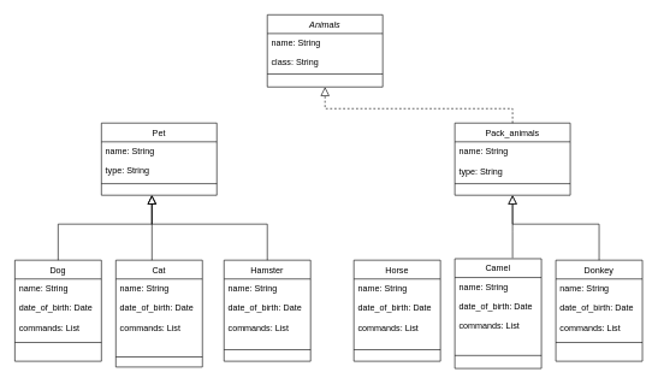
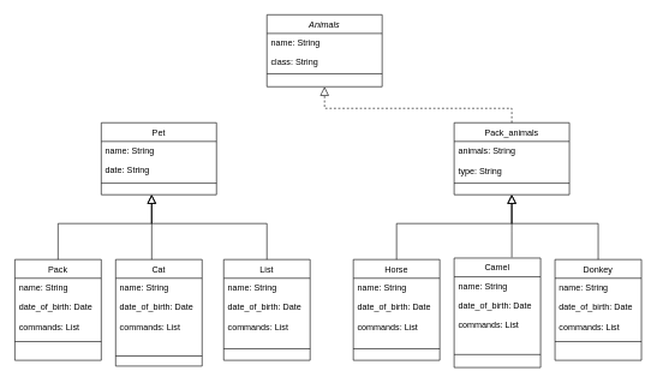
  <mxCell id="0" />
  <mxCell id="1" parent="0" />
  <mxCell id="2" value="Animals" style="swimlane;fontStyle=2;align=center;verticalAlign=top;childLayout=stackLayout;horizontal=1;startSize=26;horizontalStack=0;resizeParent=1;resizeLast=0;collapsible=1;marginBottom=0;rounded=0;shadow=0;strokeWidth=1;" parent="1" vertex="1"><mxGeometry x="370" y="20" width="160" height="100" as="geometry"><mxRectangle x="280" y="80" width="160" height="26" as="alternateBounds" /></mxGeometry></mxCell>
  <mxCell id="3" value="name: String" style="text;align=left;verticalAlign=top;spacingLeft=4;spacingRight=4;overflow=hidden;rotatable=0;points=[[0,0.5],[1,0.5]];portConstraint=eastwest;" parent="2" vertex="1"><mxGeometry y="26" width="160" height="26" as="geometry" /></mxCell>
  <mxCell id="4" value="class: String" style="text;align=left;verticalAlign=top;spacingLeft=4;spacingRight=4;overflow=hidden;rotatable=0;points=[[0,0.5],[1,0.5]];portConstraint=eastwest;rounded=0;shadow=0;html=0;" parent="2" vertex="1"><mxGeometry y="52" width="160" height="26" as="geometry" /></mxCell>
  <mxCell id="5" value="" style="line;html=1;strokeWidth=1;align=left;verticalAlign=middle;spacingTop=-1;spacingLeft=3;spacingRight=3;rotatable=0;labelPosition=right;points=[];portConstraint=eastwest;" parent="2" vertex="1"><mxGeometry y="78" width="160" height="8" as="geometry" /></mxCell>
  <mxCell id="6" value="Pet" style="swimlane;fontStyle=0;align=center;verticalAlign=top;childLayout=stackLayout;horizontal=1;startSize=26;horizontalStack=0;resizeParent=1;resizeLast=0;collapsible=1;marginBottom=0;rounded=0;shadow=0;strokeWidth=1;" parent="1" vertex="1"><mxGeometry x="140" y="170" width="160" height="100" as="geometry"><mxRectangle x="50" y="230" width="160" height="26" as="alternateBounds" /></mxGeometry></mxCell>
  <mxCell id="7" value="name: String" style="text;align=left;verticalAlign=top;spacingLeft=4;spacingRight=4;overflow=hidden;rotatable=0;points=[[0,0.5],[1,0.5]];portConstraint=eastwest;" parent="6" vertex="1"><mxGeometry y="26" width="160" height="26" as="geometry" /></mxCell>
- <mxCell id="8" value="type: String" style="text;align=left;verticalAlign=top;spacingLeft=4;spacingRight=4;overflow=hidden;rotatable=0;points=[[0,0.5],[1,0.5]];portConstraint=eastwest;rounded=0;shadow=0;html=0;" parent="6" vertex="1"><mxGeometry y="52" width="160" height="28" as="geometry" /></mxCell>
+ <mxCell id="8" value="date: String" style="text;align=left;verticalAlign=top;spacingLeft=4;spacingRight=4;overflow=hidden;rotatable=0;points=[[0,0.5],[1,0.5]];portConstraint=eastwest;rounded=0;shadow=0;html=0;" parent="6" vertex="1"><mxGeometry y="52" width="160" height="28" as="geometry" /></mxCell>
  <mxCell id="9" value="" style="line;html=1;strokeWidth=1;align=left;verticalAlign=middle;spacingTop=-1;spacingLeft=3;spacingRight=3;rotatable=0;labelPosition=right;points=[];portConstraint=eastwest;" parent="6" vertex="1"><mxGeometry y="80" width="160" height="8" as="geometry" /></mxCell>
  <mxCell id="10" value="Pack_animals" style="swimlane;fontStyle=0;align=center;verticalAlign=top;childLayout=stackLayout;horizontal=1;startSize=26;horizontalStack=0;resizeParent=1;resizeLast=0;collapsible=1;marginBottom=0;rounded=0;shadow=0;strokeWidth=1;" parent="1" vertex="1"><mxGeometry x="630" y="170" width="160" height="100" as="geometry"><mxRectangle x="340" y="380" width="170" height="26" as="alternateBounds" /></mxGeometry></mxCell>
- <mxCell id="11" value="name: String&#10;&#10;type: String" style="text;align=left;verticalAlign=top;spacingLeft=4;spacingRight=4;overflow=hidden;rotatable=0;points=[[0,0.5],[1,0.5]];portConstraint=eastwest;" parent="10" vertex="1"><mxGeometry y="26" width="160" height="54" as="geometry" /></mxCell>
+ <mxCell id="11" value="animals: String&#10;&#10;type: String" style="text;align=left;verticalAlign=top;spacingLeft=4;spacingRight=4;overflow=hidden;rotatable=0;points=[[0,0.5],[1,0.5]];portConstraint=eastwest;" parent="10" vertex="1"><mxGeometry y="26" width="160" height="54" as="geometry" /></mxCell>
  <mxCell id="12" value="" style="line;html=1;strokeWidth=1;align=left;verticalAlign=middle;spacingTop=-1;spacingLeft=3;spacingRight=3;rotatable=0;labelPosition=right;points=[];portConstraint=eastwest;" parent="10" vertex="1"><mxGeometry y="80" width="160" height="8" as="geometry" /></mxCell>
  <mxCell id="13" value="" style="endArrow=block;endSize=10;endFill=0;shadow=0;strokeWidth=1;rounded=0;edgeStyle=elbowEdgeStyle;elbow=vertical;dashed=1;" parent="1" source="10" target="2" edge="1"><mxGeometry width="160" relative="1" as="geometry"><mxPoint x="300" y="313" as="sourcePoint" /><mxPoint x="400" y="211" as="targetPoint" /><Array as="points"><mxPoint x="450" y="150" /></Array></mxGeometry></mxCell>
- <mxCell id="14" value="Dog" style="swimlane;fontStyle=0;align=center;verticalAlign=top;childLayout=stackLayout;horizontal=1;startSize=26;horizontalStack=0;resizeParent=1;resizeLast=0;collapsible=1;marginBottom=0;rounded=0;shadow=0;strokeWidth=1;" parent="1" vertex="1"><mxGeometry x="20" y="360" width="120" height="140" as="geometry"><mxRectangle x="130" y="380" width="160" height="26" as="alternateBounds" /></mxGeometry></mxCell>
+ <mxCell id="14" value="Pack" style="swimlane;fontStyle=0;align=center;verticalAlign=top;childLayout=stackLayout;horizontal=1;startSize=26;horizontalStack=0;resizeParent=1;resizeLast=0;collapsible=1;marginBottom=0;rounded=0;shadow=0;strokeWidth=1;" parent="1" vertex="1"><mxGeometry x="20" y="360" width="120" height="140" as="geometry"><mxRectangle x="130" y="380" width="160" height="26" as="alternateBounds" /></mxGeometry></mxCell>
  <mxCell id="15" value="name: String" style="text;align=left;verticalAlign=top;spacingLeft=4;spacingRight=4;overflow=hidden;rotatable=0;points=[[0,0.5],[1,0.5]];portConstraint=eastwest;" parent="14" vertex="1"><mxGeometry y="26" width="120" height="26" as="geometry" /></mxCell>
  <mxCell id="16" value="date_of_birth: Date&#10;&#10;commands: List" style="text;align=left;verticalAlign=top;spacingLeft=4;spacingRight=4;overflow=hidden;rotatable=0;points=[[0,0.5],[1,0.5]];portConstraint=eastwest;rounded=0;shadow=0;html=0;" parent="14" vertex="1"><mxGeometry y="52" width="120" height="58" as="geometry" /></mxCell>
  <mxCell id="17" value="" style="line;html=1;strokeWidth=1;align=left;verticalAlign=middle;spacingTop=-1;spacingLeft=3;spacingRight=3;rotatable=0;labelPosition=right;points=[];portConstraint=eastwest;" parent="14" vertex="1"><mxGeometry y="110" width="120" height="8" as="geometry" /></mxCell>
  <mxCell id="18" value="Cat" style="swimlane;fontStyle=0;align=center;verticalAlign=top;childLayout=stackLayout;horizontal=1;startSize=26;horizontalStack=0;resizeParent=1;resizeLast=0;collapsible=1;marginBottom=0;rounded=0;shadow=0;strokeWidth=1;" parent="1" vertex="1"><mxGeometry x="160" y="360" width="120" height="148" as="geometry"><mxRectangle x="130" y="380" width="160" height="26" as="alternateBounds" /></mxGeometry></mxCell>
  <mxCell id="19" value="name: String" style="text;align=left;verticalAlign=top;spacingLeft=4;spacingRight=4;overflow=hidden;rotatable=0;points=[[0,0.5],[1,0.5]];portConstraint=eastwest;" parent="18" vertex="1"><mxGeometry y="26" width="120" height="26" as="geometry" /></mxCell>
  <mxCell id="20" value="date_of_birth: Date&#10;&#10;commands: List&#10;" style="text;align=left;verticalAlign=top;spacingLeft=4;spacingRight=4;overflow=hidden;rotatable=0;points=[[0,0.5],[1,0.5]];portConstraint=eastwest;rounded=0;shadow=0;html=0;" parent="18" vertex="1"><mxGeometry y="52" width="120" height="68" as="geometry" /></mxCell>
  <mxCell id="21" value="" style="line;html=1;strokeWidth=1;align=left;verticalAlign=middle;spacingTop=-1;spacingLeft=3;spacingRight=3;rotatable=0;labelPosition=right;points=[];portConstraint=eastwest;" parent="18" vertex="1"><mxGeometry y="120" width="120" height="28" as="geometry" /></mxCell>
- <mxCell id="22" value="Hamster" style="swimlane;fontStyle=0;align=center;verticalAlign=top;childLayout=stackLayout;horizontal=1;startSize=26;horizontalStack=0;resizeParent=1;resizeLast=0;collapsible=1;marginBottom=0;rounded=0;shadow=0;strokeWidth=1;" parent="1" vertex="1"><mxGeometry x="310" y="360" width="120" height="140" as="geometry"><mxRectangle x="130" y="380" width="160" height="26" as="alternateBounds" /></mxGeometry></mxCell>
+ <mxCell id="22" value="List" style="swimlane;fontStyle=0;align=center;verticalAlign=top;childLayout=stackLayout;horizontal=1;startSize=26;horizontalStack=0;resizeParent=1;resizeLast=0;collapsible=1;marginBottom=0;rounded=0;shadow=0;strokeWidth=1;" parent="1" vertex="1"><mxGeometry x="310" y="360" width="120" height="140" as="geometry"><mxRectangle x="130" y="380" width="160" height="26" as="alternateBounds" /></mxGeometry></mxCell>
  <mxCell id="23" value="name: String" style="text;align=left;verticalAlign=top;spacingLeft=4;spacingRight=4;overflow=hidden;rotatable=0;points=[[0,0.5],[1,0.5]];portConstraint=eastwest;" parent="22" vertex="1"><mxGeometry y="26" width="120" height="26" as="geometry" /></mxCell>
  <mxCell id="24" value="date_of_birth: Date&#10;&#10;commands: List" style="text;align=left;verticalAlign=top;spacingLeft=4;spacingRight=4;overflow=hidden;rotatable=0;points=[[0,0.5],[1,0.5]];portConstraint=eastwest;rounded=0;shadow=0;html=0;" parent="22" vertex="1"><mxGeometry y="52" width="120" height="68" as="geometry" /></mxCell>
  <mxCell id="25" value="" style="line;html=1;strokeWidth=1;align=left;verticalAlign=middle;spacingTop=-1;spacingLeft=3;spacingRight=3;rotatable=0;labelPosition=right;points=[];portConstraint=eastwest;" parent="22" vertex="1"><mxGeometry y="120" width="120" height="8" as="geometry" /></mxCell>
  <mxCell id="26" value="Horse" style="swimlane;fontStyle=0;align=center;verticalAlign=top;childLayout=stackLayout;horizontal=1;startSize=26;horizontalStack=0;resizeParent=1;resizeLast=0;collapsible=1;marginBottom=0;rounded=0;shadow=0;strokeWidth=1;" parent="1" vertex="1"><mxGeometry x="490" y="360" width="120" height="140" as="geometry"><mxRectangle x="130" y="380" width="160" height="26" as="alternateBounds" /></mxGeometry></mxCell>
  <mxCell id="27" value="name: String" style="text;align=left;verticalAlign=top;spacingLeft=4;spacingRight=4;overflow=hidden;rotatable=0;points=[[0,0.5],[1,0.5]];portConstraint=eastwest;" parent="26" vertex="1"><mxGeometry y="26" width="120" height="26" as="geometry" /></mxCell>
  <mxCell id="28" value="date_of_birth: Date&#10;&#10;commands: List" style="text;align=left;verticalAlign=top;spacingLeft=4;spacingRight=4;overflow=hidden;rotatable=0;points=[[0,0.5],[1,0.5]];portConstraint=eastwest;rounded=0;shadow=0;html=0;" parent="26" vertex="1"><mxGeometry y="52" width="120" height="68" as="geometry" /></mxCell>
  <mxCell id="29" value="" style="line;html=1;strokeWidth=1;align=left;verticalAlign=middle;spacingTop=-1;spacingLeft=3;spacingRight=3;rotatable=0;labelPosition=right;points=[];portConstraint=eastwest;" parent="26" vertex="1"><mxGeometry y="120" width="120" height="8" as="geometry" /></mxCell>
  <mxCell id="30" value="Camel" style="swimlane;fontStyle=0;align=center;verticalAlign=top;childLayout=stackLayout;horizontal=1;startSize=26;horizontalStack=0;resizeParent=1;resizeLast=0;collapsible=1;marginBottom=0;rounded=0;shadow=0;strokeWidth=1;" parent="1" vertex="1"><mxGeometry x="630" y="358" width="120" height="152" as="geometry"><mxRectangle x="130" y="380" width="160" height="26" as="alternateBounds" /></mxGeometry></mxCell>
  <mxCell id="31" value="name: String" style="text;align=left;verticalAlign=top;spacingLeft=4;spacingRight=4;overflow=hidden;rotatable=0;points=[[0,0.5],[1,0.5]];portConstraint=eastwest;" parent="30" vertex="1"><mxGeometry y="26" width="120" height="26" as="geometry" /></mxCell>
  <mxCell id="32" value="date_of_birth: Date&#10;&#10;commands: List" style="text;align=left;verticalAlign=top;spacingLeft=4;spacingRight=4;overflow=hidden;rotatable=0;points=[[0,0.5],[1,0.5]];portConstraint=eastwest;rounded=0;shadow=0;html=0;" parent="30" vertex="1"><mxGeometry y="52" width="120" height="78" as="geometry" /></mxCell>
  <mxCell id="33" value="" style="line;html=1;strokeWidth=1;align=left;verticalAlign=middle;spacingTop=-1;spacingLeft=3;spacingRight=3;rotatable=0;labelPosition=right;points=[];portConstraint=eastwest;" parent="30" vertex="1"><mxGeometry y="130" width="120" height="8" as="geometry" /></mxCell>
  <mxCell id="34" value="Donkey" style="swimlane;fontStyle=0;align=center;verticalAlign=top;childLayout=stackLayout;horizontal=1;startSize=26;horizontalStack=0;resizeParent=1;resizeLast=0;collapsible=1;marginBottom=0;rounded=0;shadow=0;strokeWidth=1;" parent="1" vertex="1"><mxGeometry x="770" y="360" width="120" height="140" as="geometry"><mxRectangle x="130" y="380" width="160" height="26" as="alternateBounds" /></mxGeometry></mxCell>
  <mxCell id="35" value="name: String" style="text;align=left;verticalAlign=top;spacingLeft=4;spacingRight=4;overflow=hidden;rotatable=0;points=[[0,0.5],[1,0.5]];portConstraint=eastwest;" parent="34" vertex="1"><mxGeometry y="26" width="120" height="26" as="geometry" /></mxCell>
  <mxCell id="36" value="date_of_birth: Date&#10;&#10;commands: List" style="text;align=left;verticalAlign=top;spacingLeft=4;spacingRight=4;overflow=hidden;rotatable=0;points=[[0,0.5],[1,0.5]];portConstraint=eastwest;rounded=0;shadow=0;html=0;" parent="34" vertex="1"><mxGeometry y="52" width="120" height="58" as="geometry" /></mxCell>
  <mxCell id="37" value="" style="line;html=1;strokeWidth=1;align=left;verticalAlign=middle;spacingTop=-1;spacingLeft=3;spacingRight=3;rotatable=0;labelPosition=right;points=[];portConstraint=eastwest;" parent="34" vertex="1"><mxGeometry y="110" width="120" height="8" as="geometry" /></mxCell>
  <mxCell id="38" value="" style="endArrow=block;endSize=10;endFill=0;shadow=0;strokeWidth=1;rounded=0;edgeStyle=elbowEdgeStyle;elbow=vertical;exitX=0.5;exitY=0;exitDx=0;exitDy=0;" parent="1" source="22" edge="1"><mxGeometry width="160" relative="1" as="geometry"><mxPoint x="230" y="180" as="sourcePoint" /><mxPoint x="210" y="270" as="targetPoint" /><Array as="points"><mxPoint x="410" y="310" /><mxPoint x="460" y="190" /><mxPoint x="460" y="240" /><mxPoint x="300" y="240" /><mxPoint x="350" y="239" /></Array></mxGeometry></mxCell>
  <mxCell id="39" value="" style="endArrow=block;endSize=10;endFill=0;shadow=0;strokeWidth=1;rounded=0;edgeStyle=elbowEdgeStyle;elbow=vertical;exitX=0.5;exitY=0;exitDx=0;exitDy=0;" parent="1" source="14" edge="1"><mxGeometry width="160" relative="1" as="geometry"><mxPoint x="380" y="370" as="sourcePoint" /><mxPoint x="210" y="270" as="targetPoint" /><Array as="points"><mxPoint x="150" y="310" /><mxPoint x="470" y="200" /><mxPoint x="470" y="250" /><mxPoint x="310" y="250" /><mxPoint x="360" y="249" /></Array></mxGeometry></mxCell>
  <mxCell id="40" value="" style="endArrow=block;endSize=10;endFill=0;shadow=0;strokeWidth=1;rounded=0;edgeStyle=elbowEdgeStyle;elbow=vertical;exitX=0.417;exitY=0;exitDx=0;exitDy=0;exitPerimeter=0;" parent="1" source="18" edge="1"><mxGeometry width="160" relative="1" as="geometry"><mxPoint x="380" y="370" as="sourcePoint" /><mxPoint x="210" y="270" as="targetPoint" /><Array as="points"><mxPoint x="300" y="310" /><mxPoint x="470" y="200" /><mxPoint x="470" y="250" /><mxPoint x="310" y="250" /><mxPoint x="360" y="249" /></Array></mxGeometry></mxCell>
+ <mxCell id="41" value="" style="endArrow=block;endSize=10;endFill=0;shadow=0;strokeWidth=1;rounded=0;edgeStyle=elbowEdgeStyle;elbow=vertical;exitX=0.5;exitY=0;exitDx=0;exitDy=0;entryX=0.5;entryY=1;entryDx=0;entryDy=0;" parent="1" source="26" target="10" edge="1"><mxGeometry width="160" relative="1" as="geometry"><mxPoint y="370" as="sourcePoint" x="90" /><mxPoint x="710" y="280" as="targetPoint" /><Array as="points"><mxPoint x="530" y="310" /><mxPoint x="480" y="210" /><mxPoint x="480" y="260" /><mxPoint x="320" y="260" /><mxPoint x="370" y="259" /></Array></mxGeometry></mxCell>
  <mxCell id="42" value="" style="endArrow=block;endSize=10;endFill=0;shadow=0;strokeWidth=1;rounded=0;edgeStyle=elbowEdgeStyle;elbow=vertical;exitX=0.5;exitY=0;exitDx=0;exitDy=0;" parent="1" source="34" edge="1"><mxGeometry width="160" relative="1" as="geometry"><mxPoint x="560" y="370" as="sourcePoint" /><mxPoint x="710" y="270" as="targetPoint" /><Array as="points"><mxPoint x="770" y="310" /><mxPoint x="490" y="220" /><mxPoint x="490" y="270" /><mxPoint x="330" y="270" /><mxPoint x="380" y="269" /></Array></mxGeometry></mxCell>
  <mxCell id="43" value="" style="endArrow=block;endSize=10;endFill=0;shadow=0;strokeWidth=1;rounded=0;edgeStyle=elbowEdgeStyle;elbow=vertical;" parent="1" edge="1"><mxGeometry width="160" relative="1" as="geometry"><mxPoint x="710" y="357" as="sourcePoint" /><mxPoint x="710" y="270" as="targetPoint" /><Array as="points"><mxPoint x="780" y="320" /><mxPoint x="500" y="230" /><mxPoint x="500" y="280" /><mxPoint x="340" y="280" /><mxPoint x="390" y="279" /></Array></mxGeometry></mxCell>
